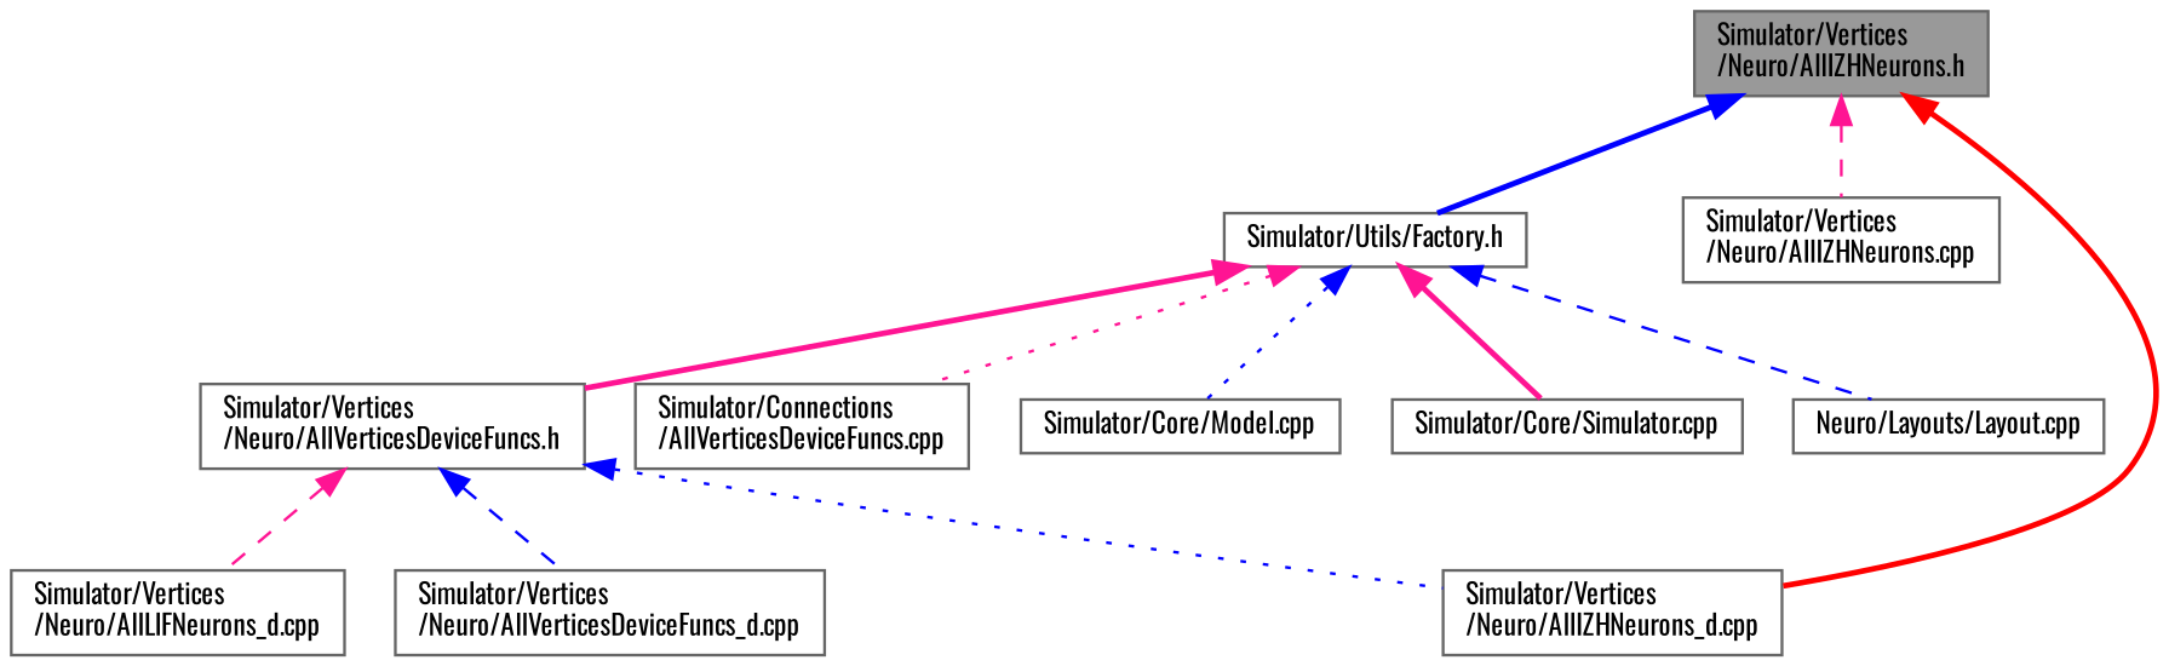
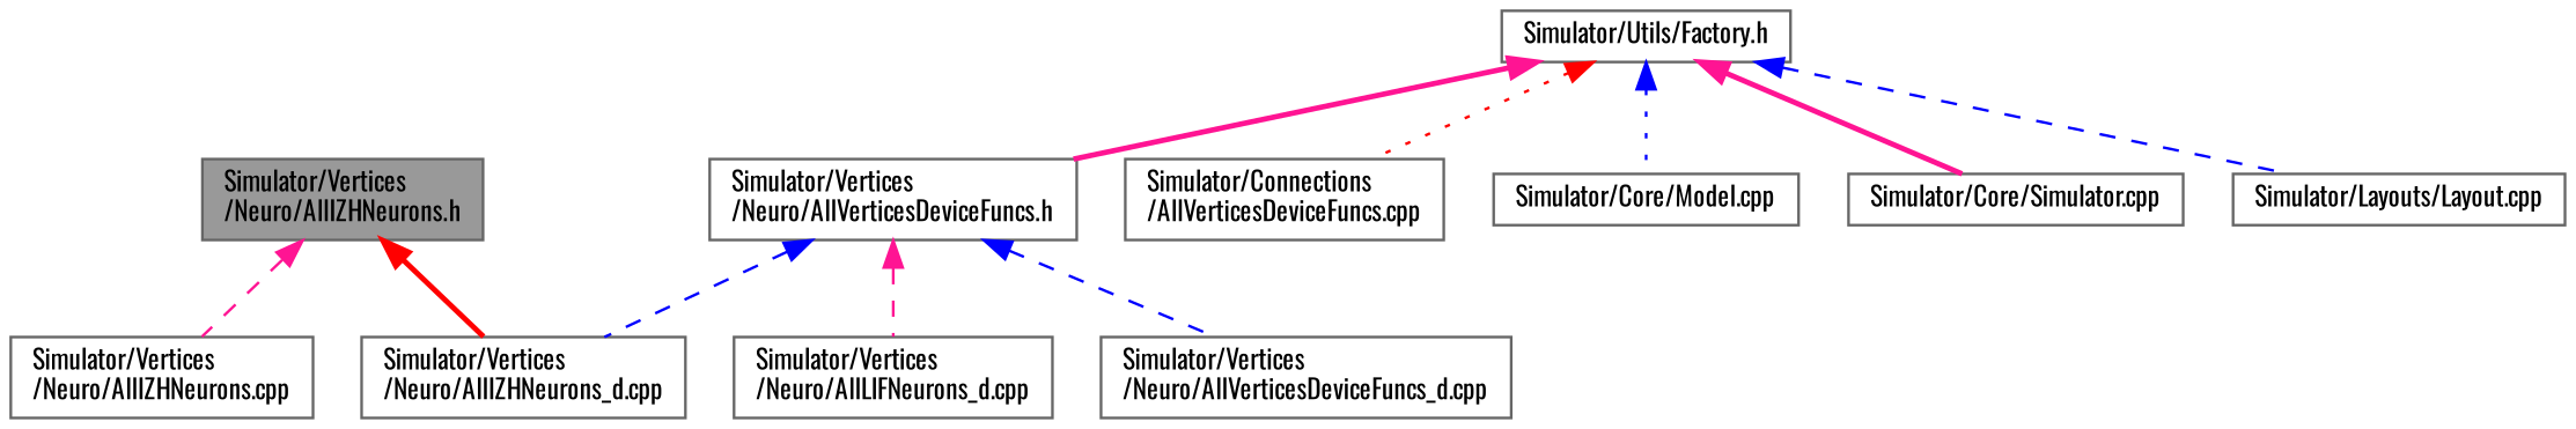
  digraph {
    fontname=Oswald
    node [color=grey40 fillcolor=white fontname=Oswald fontsize=10 shape=box style=filled]
    edge [color=blue dir=back fontname=Oswald fontsize=10 labelfontname=Helvetica labelfontsize=10 style=dashed]
    n1 [color=gray40 fillcolor=grey60 fontcolor=black height=0.2 label="Simulator/Vertices\l/Neuro/AllIZHNeurons.h" width=0.4]
    n2 [height=0.2 label="Simulator/Utils/Factory.h" width=0.4]
    n3 [height=0.2 label="Simulator/Vertices\l/Neuro/AllIZHNeurons.cpp" width=0.4]
    n4 [height=0.2 label="Simulator/Vertices\l/Neuro/AllIZHNeurons_d.cpp" width=0.4]
    n5 [height=0.2 label="Simulator/Vertices\l/Neuro/AllVerticesDeviceFuncs.h" width=0.4]
    n6 [height=0.2 label="Simulator/Connections\l/AllVerticesDeviceFuncs.cpp" width=0.4]
    n7 [height=0.2 label="Simulator/Core/Model.cpp" width=0.4]
    n8 [height=0.2 label="Simulator/Core/Simulator.cpp" width=0.4]
-   n9 [height=0.2 label="Neuro/Layouts/Layout.cpp" width=0.4]
+   n9 [height=0.2 label="Simulator/Layouts/Layout.cpp" width=0.4]
    n10 [height=0.2 label="Simulator/Vertices\l/Neuro/AllLIFNeurons_d.cpp" width=0.4]
    n11 [height=0.2 label="Simulator/Vertices\l/Neuro/AllVerticesDeviceFuncs_d.cpp" width=0.4]
-   n1 -> n2 [style=bold]
    n1 -> n3 [color=deeppink]
    n1 -> n4 [color=red style=bold]
    n2 -> n5 [color=deeppink style=bold]
-   n2 -> n6 [color=deeppink style=dotted]
+   n2 -> n6 [color=red style=dotted]
    n2 -> n7 [style=dotted]
    n2 -> n8 [color=deeppink style=bold]
    n2 -> n9
-   n5 -> n4 [style=dotted]
+   n5 -> n4
    n5 -> n10 [color=deeppink]
    n5 -> n11
  }
